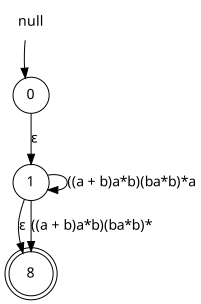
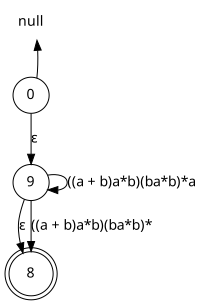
  digraph {
    fontname="Noto Sans"
    rankdir=TB
    node [fontname="Noto Sans" shape=circle]
    edge [fontname="Noto Sans"]
    null [shape=plaintext]
    0
-   1
+   1 [label=9]
    n4 [label=8 shape=doublecircle]
-   null -> 0
+   0 -> null
    0 -> 1 [label="&#949;"]
    1 -> 1 [label="((a + b)a*b)(ba*b)*a"]
    1 -> n4 [label="&#949;"]
    1 -> n4 [label="((a + b)a*b)(ba*b)*"]
  }
